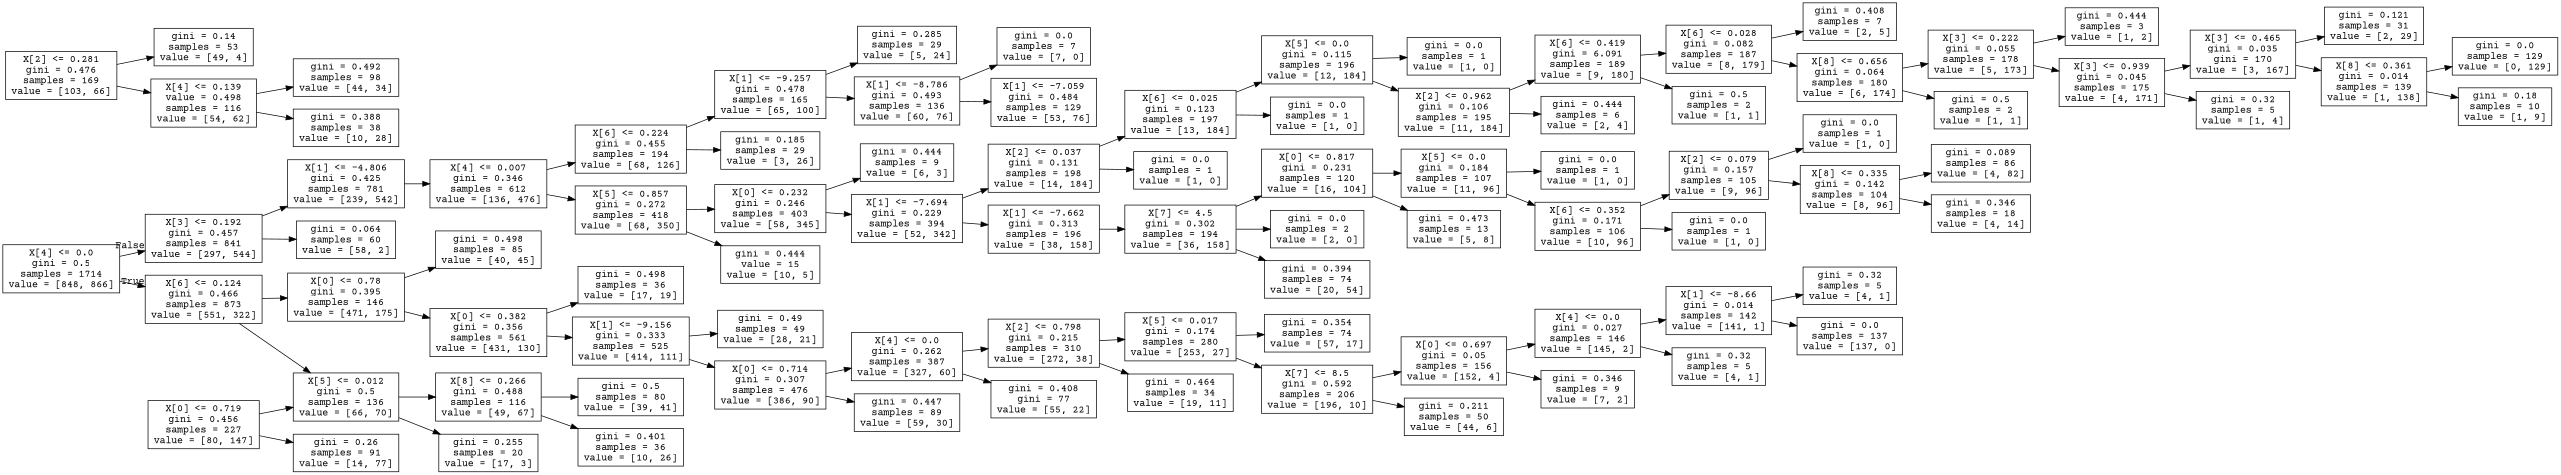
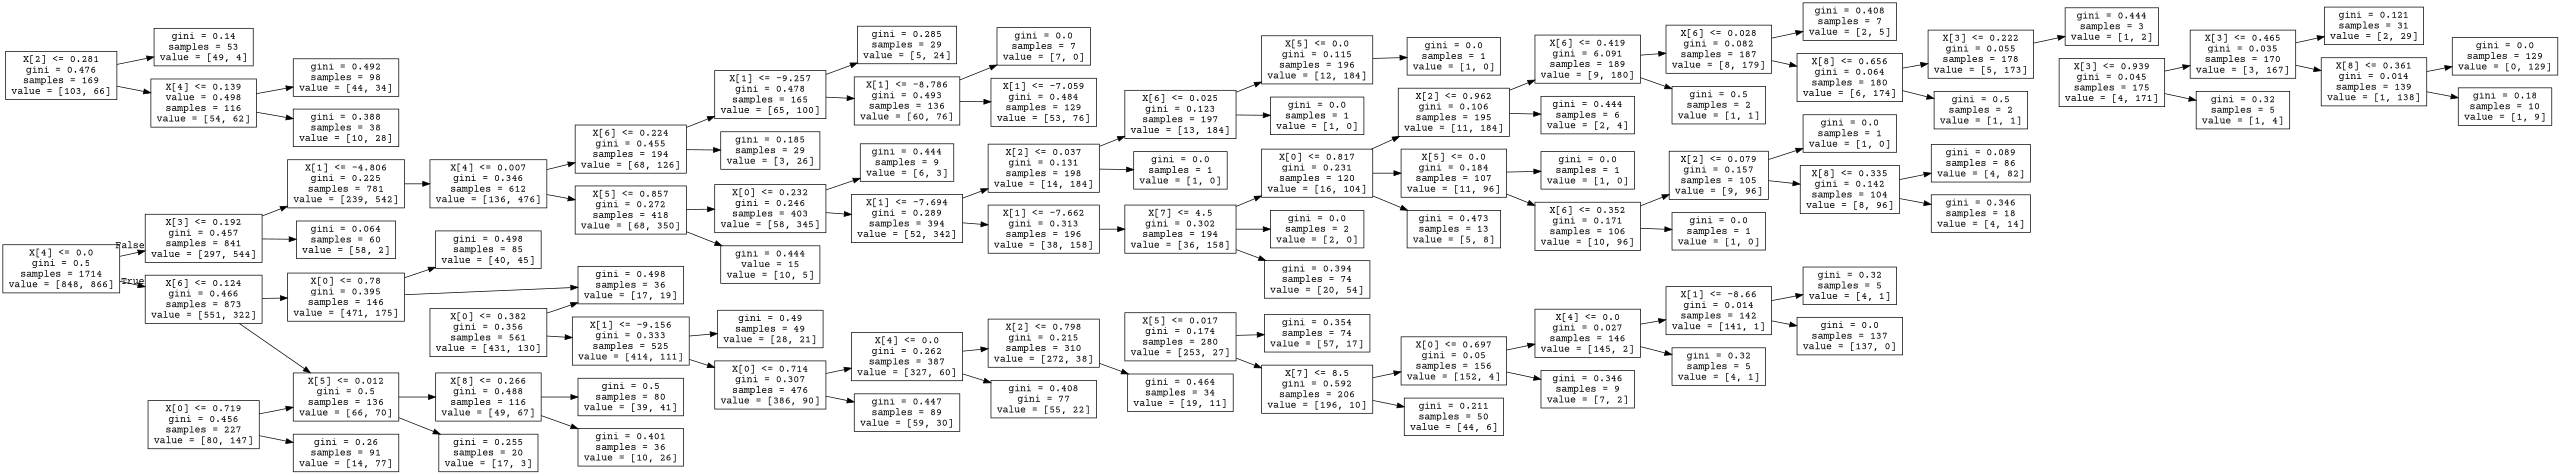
  digraph {
    fontname="Courier Prime"
    rankdir=LR
    node [fontname="Courier Prime" shape=box]
    edge [fontname="Courier Prime"]
    n1 [label="X[4] <= 0.0\ngini = 0.5\nsamples = 1714\nvalue = [848, 866]"]
    n2 [label="X[6] <= 0.124\ngini = 0.466\nsamples = 873\nvalue = [551, 322]"]
    n3 [label="X[3] <= 0.192\ngini = 0.457\nsamples = 841\nvalue = [297, 544]"]
    n4 [label="X[0] <= 0.78\ngini = 0.395\nsamples = 146\nvalue = [471, 175]"]
    n5 [label="X[5] <= 0.012\ngini = 0.5\nsamples = 136\nvalue = [66, 70]"]
    n6 [label="gini = 0.064\nsamples = 60\nvalue = [58, 2]"]
-   n7 [label="X[1] <= -4.806\ngini = 0.425\nsamples = 781\nvalue = [239, 542]"]
+   n7 [label="X[1] <= -4.806\ngini = 0.225\nsamples = 781\nvalue = [239, 542]"]
    n8 [label="X[0] <= 0.382\ngini = 0.356\nsamples = 561\nvalue = [431, 130]"]
    n9 [label="gini = 0.498\nsamples = 85\nvalue = [40, 45]"]
    n10 [label="X[0] <= 0.719\ngini = 0.456\nsamples = 227\nvalue = [80, 147]"]
    n11 [label="gini = 0.26\nsamples = 91\nvalue = [14, 77]"]
    n12 [label="gini = 0.498\nsamples = 36\nvalue = [17, 19]"]
    n13 [label="X[1] <= -9.156\ngini = 0.333\nsamples = 525\nvalue = [414, 111]"]
    n14 [label="gini = 0.49\nsamples = 49\nvalue = [28, 21]"]
    n15 [label="X[0] <= 0.714\ngini = 0.307\nsamples = 476\nvalue = [386, 90]"]
    n16 [label="X[4] <= 0.0\ngini = 0.262\nsamples = 387\nvalue = [327, 60]"]
    n17 [label="gini = 0.447\nsamples = 89\nvalue = [59, 30]"]
    n18 [label="X[2] <= 0.798\ngini = 0.215\nsamples = 310\nvalue = [272, 38]"]
    n19 [label="gini = 0.408\ngini = 77\nvalue = [55, 22]"]
    n20 [label="X[5] <= 0.017\ngini = 0.174\nsamples = 280\nvalue = [253, 27]"]
    n21 [label="gini = 0.464\nsamples = 34\nvalue = [19, 11]"]
    n22 [label="gini = 0.354\nsamples = 74\nvalue = [57, 17]"]
    n23 [label="X[7] <= 8.5\ngini = 0.592\nsamples = 206\nvalue = [196, 10]"]
    n24 [label="X[0] <= 0.697\ngini = 0.05\nsamples = 156\nvalue = [152, 4]"]
    n25 [label="gini = 0.211\nsamples = 50\nvalue = [44, 6]"]
    n26 [label="X[4] <= 0.0\ngini = 0.027\nsamples = 146\nvalue = [145, 2]"]
    n27 [label="gini = 0.346\nsamples = 9\nvalue = [7, 2]"]
    n28 [label="X[1] <= -8.66\ngini = 0.014\nsamples = 142\nvalue = [141, 1]"]
    n29 [label="gini = 0.32\nsamples = 5\nvalue = [4, 1]"]
    n30 [label="gini = 0.32\nsamples = 5\nvalue = [4, 1]"]
    n31 [label="gini = 0.0\nsamples = 137\nvalue = [137, 0]"]
    n32 [label="gini = 0.255\nsamples = 20\nvalue = [17, 3]"]
    n33 [label="X[8] <= 0.266\ngini = 0.488\nsamples = 116\nvalue = [49, 67]"]
    n34 [label="gini = 0.5\nsamples = 80\nvalue = [39, 41]"]
    n35 [label="gini = 0.401\nsamples = 36\nvalue = [10, 26]"]
    n36 [label="X[4] <= 0.007\ngini = 0.346\nsamples = 612\nvalue = [136, 476]"]
    n37 [label="X[6] <= 0.224\ngini = 0.455\nsamples = 194\nvalue = [68, 126]"]
    n38 [label="X[5] <= 0.857\ngini = 0.272\nsamples = 418\nvalue = [68, 350]"]
    n39 [label="X[2] <= 0.281\ngini = 0.476\nsamples = 169\nvalue = [103, 66]"]
    n40 [label="gini = 0.14\nsamples = 53\nvalue = [49, 4]"]
    n41 [label="X[4] <= 0.139\nvalue = 0.498\nsamples = 116\nvalue = [54, 62]"]
    n42 [label="X[1] <= -9.257\ngini = 0.478\nsamples = 165\nvalue = [65, 100]"]
    n43 [label="gini = 0.185\nsamples = 29\nvalue = [3, 26]"]
    n44 [label="X[0] <= 0.232\ngini = 0.246\nsamples = 403\nvalue = [58, 345]"]
    n45 [label="gini = 0.444\nvalue = 15\nvalue = [10, 5]"]
    n46 [label="gini = 0.285\nsamples = 29\nvalue = [5, 24]"]
    n47 [label="X[1] <= -8.786\ngini = 0.493\nsamples = 136\nvalue = [60, 76]"]
    n48 [label="gini = 0.0\nsamples = 7\nvalue = [7, 0]"]
    n49 [label="X[1] <= -7.059\ngini = 0.484\nsamples = 129\nvalue = [53, 76]"]
    n50 [label="gini = 0.444\nsamples = 9\nvalue = [6, 3]"]
-   n51 [label="X[1] <= -7.694\ngini = 0.229\nsamples = 394\nvalue = [52, 342]"]
+   n51 [label="X[1] <= -7.694\ngini = 0.289\nsamples = 394\nvalue = [52, 342]"]
    n52 [label="X[2] <= 0.037\ngini = 0.131\nsamples = 198\nvalue = [14, 184]"]
    n53 [label="X[1] <= -7.662\ngini = 0.313\nsamples = 196\nvalue = [38, 158]"]
    n54 [label="gini = 0.0\nsamples = 1\nvalue = [1, 0]"]
    n55 [label="X[6] <= 0.025\ngini = 0.123\nsamples = 197\nvalue = [13, 184]"]
    n56 [label="X[7] <= 4.5\ngini = 0.302\nsamples = 194\nvalue = [36, 158]"]
    n57 [label="gini = 0.0\nsamples = 1\nvalue = [1, 0]"]
    n58 [label="X[5] <= 0.0\ngini = 0.115\nsamples = 196\nvalue = [12, 184]"]
    n59 [label="gini = 0.0\nsamples = 1\nvalue = [1, 0]"]
    n60 [label="X[2] <= 0.962\ngini = 0.106\nsamples = 195\nvalue = [11, 184]"]
    n61 [label="X[6] <= 0.419\ngini = 6.091\nsamples = 189\nvalue = [9, 180]"]
    n62 [label="gini = 0.444\nsamples = 6\nvalue = [2, 4]"]
    n63 [label="X[6] <= 0.028\ngini = 0.082\nsamples = 187\nvalue = [8, 179]"]
    n64 [label="gini = 0.5\nsamples = 2\nvalue = [1, 1]"]
    n65 [label="gini = 0.408\nsamples = 7\nvalue = [2, 5]"]
    n66 [label="X[8] <= 0.656\ngini = 0.064\nsamples = 180\nvalue = [6, 174]"]
    n67 [label="X[3] <= 0.222\ngini = 0.055\nsamples = 178\nvalue = [5, 173]"]
    n68 [label="gini = 0.5\nsamples = 2\nvalue = [1, 1]"]
    n69 [label="gini = 0.444\nsamples = 3\nvalue = [1, 2]"]
    n70 [label="X[3] <= 0.939\ngini = 0.045\nsamples = 175\nvalue = [4, 171]"]
-   n71 [label="X[3] <= 0.465\ngini = 0.035\ngini = 170\nvalue = [3, 167]"]
+   n71 [label="X[3] <= 0.465\ngini = 0.035\nsamples = 170\nvalue = [3, 167]"]
    n72 [label="gini = 0.32\nsamples = 5\nvalue = [1, 4]"]
    n73 [label="gini = 0.121\nsamples = 31\nvalue = [2, 29]"]
    n74 [label="X[8] <= 0.361\ngini = 0.014\nsamples = 139\nvalue = [1, 138]"]
    n75 [label="gini = 0.0\nsamples = 129\nvalue = [0, 129]"]
    n76 [label="gini = 0.18\nsamples = 10\nvalue = [1, 9]"]
    n77 [label="gini = 0.0\nsamples = 2\nvalue = [2, 0]"]
    n78 [label="gini = 0.394\nsamples = 74\nvalue = [20, 54]"]
    n79 [label="X[0] <= 0.817\ngini = 0.231\nsamples = 120\nvalue = [16, 104]"]
    n80 [label="X[5] <= 0.0\ngini = 0.184\nsamples = 107\nvalue = [11, 96]"]
    n81 [label="gini = 0.473\nsamples = 13\nvalue = [5, 8]"]
    n82 [label="gini = 0.0\nsamples = 1\nvalue = [1, 0]"]
    n83 [label="X[6] <= 0.352\ngini = 0.171\nsamples = 106\nvalue = [10, 96]"]
    n84 [label="X[2] <= 0.079\ngini = 0.157\nsamples = 105\nvalue = [9, 96]"]
    n85 [label="gini = 0.0\nsamples = 1\nvalue = [1, 0]"]
    n86 [label="gini = 0.0\nsamples = 1\nvalue = [1, 0]"]
    n87 [label="X[8] <= 0.335\ngini = 0.142\nsamples = 104\nvalue = [8, 96]"]
    n88 [label="gini = 0.089\nsamples = 86\nvalue = [4, 82]"]
    n89 [label="gini = 0.346\nsamples = 18\nvalue = [4, 14]"]
    n90 [label="gini = 0.492\nsamples = 98\nvalue = [44, 34]"]
    n91 [label="gini = 0.388\nsamples = 38\nvalue = [10, 28]"]
    n1 -> n2 [headlabel=True labelangle=45 labeldistance=2.5]
    n1 -> n3 [headlabel=False labelangle=-45 labeldistance=2.5]
    n2 -> n4
    n2 -> n5
    n3 -> n6
    n3 -> n7
-   n4 -> n8
+   n4 -> n12
    n4 -> n9
    n5 -> n32
    n5 -> n33
    n7 -> n36
    n8 -> n12
    n8 -> n13
    n10 -> n5
    n10 -> n11
    n13 -> n14
    n13 -> n15
    n15 -> n16
    n15 -> n17
    n16 -> n18
    n16 -> n19
-   n18 -> n20
    n18 -> n21
    n20 -> n22
    n20 -> n23
    n23 -> n24
    n23 -> n25
    n24 -> n26
    n24 -> n27
    n26 -> n28
    n26 -> n29
    n28 -> n30
    n28 -> n31
    n33 -> n34
    n33 -> n35
    n36 -> n37
    n36 -> n38
    n37 -> n42
    n37 -> n43
    n38 -> n44
    n38 -> n45
    n39 -> n40
    n39 -> n41
    n41 -> n90
    n41 -> n91
    n42 -> n46
    n42 -> n47
    n44 -> n50
    n44 -> n51
    n47 -> n48
    n47 -> n49
    n51 -> n52
    n51 -> n53
    n52 -> n54
    n52 -> n55
    n53 -> n56
    n55 -> n57
    n55 -> n58
    n56 -> n77
    n56 -> n78
    n56 -> n79
    n58 -> n59
-   n58 -> n60
+   n79 -> n60
    n60 -> n61
    n60 -> n62
    n61 -> n63
    n61 -> n64
    n63 -> n65
    n63 -> n66
    n66 -> n67
    n66 -> n68
    n67 -> n69
-   n67 -> n70
    n70 -> n71
    n70 -> n72
    n71 -> n73
    n71 -> n74
    n74 -> n75
    n74 -> n76
    n79 -> n80
    n79 -> n81
    n80 -> n82
    n80 -> n83
    n83 -> n84
    n83 -> n85
    n84 -> n86
    n84 -> n87
    n87 -> n88
    n87 -> n89
  }
